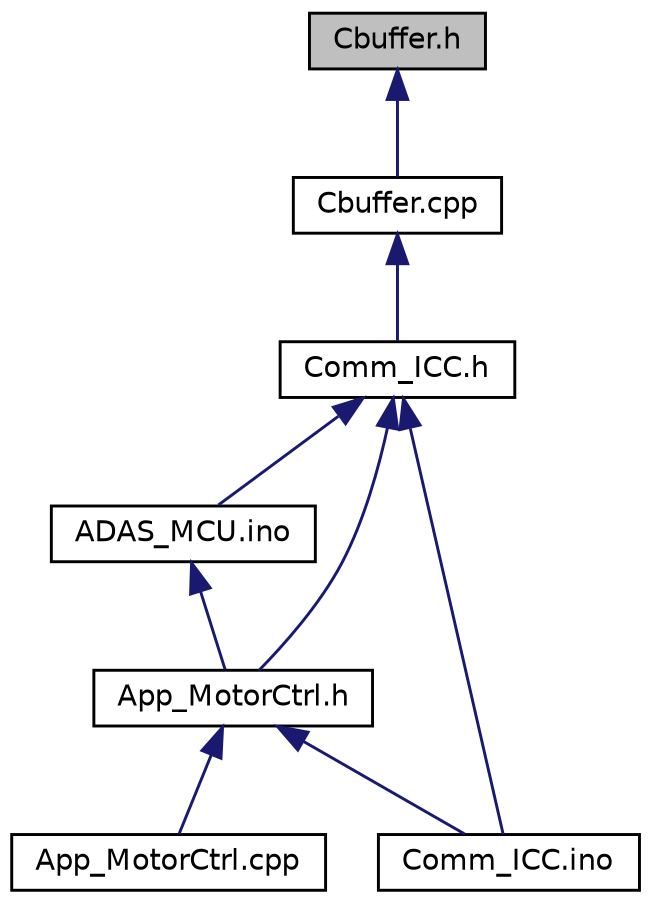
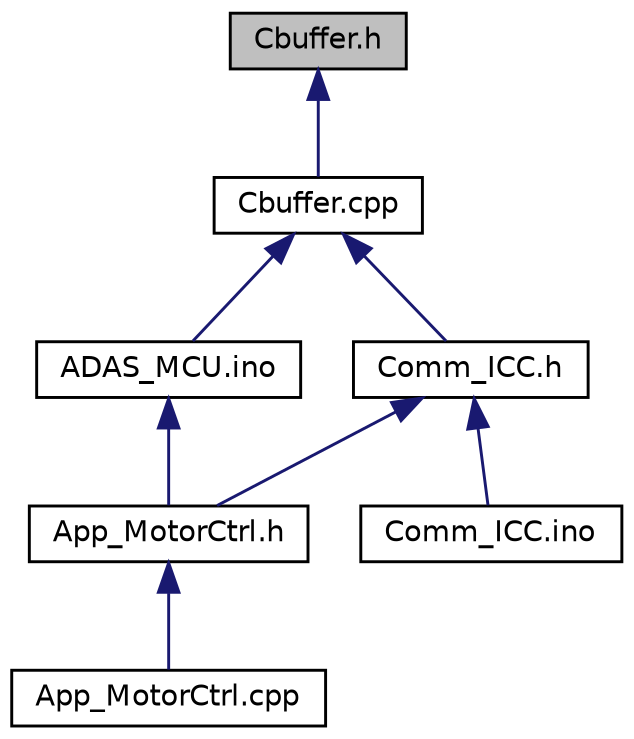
  digraph {
    node [color=black fontname=Helvetica fontsize=10 shape=record]
    edge [color=midnightblue dir=back fontname=Helvetica fontsize=10 labelfontname=Helvetica labelfontsize=10 style=solid]
    n1 [fillcolor=grey75 fontcolor=black height=0.2 label="Cbuffer.h" style=filled width=0.4]
    n2 [height=0.2 label="Cbuffer.cpp" width=0.4]
    n3 [height=0.2 label="Comm_ICC.h" width=0.4]
    n4 [height=0.2 label="ADAS_MCU.ino" width=0.4]
    n5 [height=0.2 label="App_MotorCtrl.h" width=0.4]
    n6 [height=0.2 label="Comm_ICC.ino" width=0.4]
    n7 [height=0.2 label="App_MotorCtrl.cpp" width=0.4]
    n1 -> n2
    n2 -> n3
-   n3 -> n4
+   n2 -> n4
    n3 -> n5
    n3 -> n6
    n4 -> n5
-   n5 -> n6
    n5 -> n7
  }
